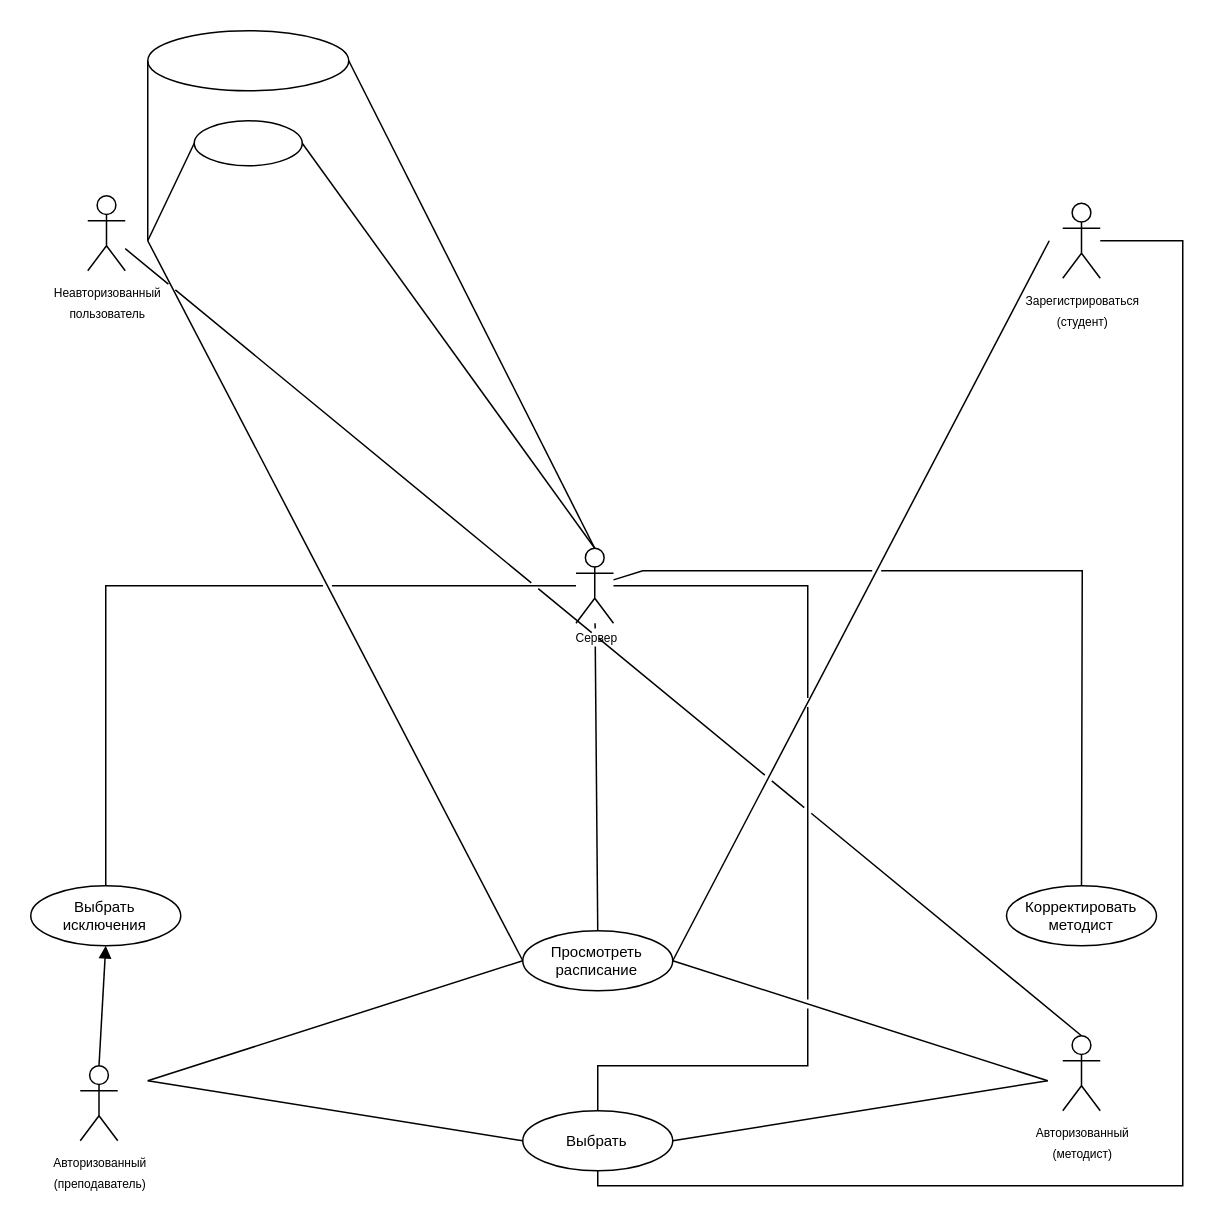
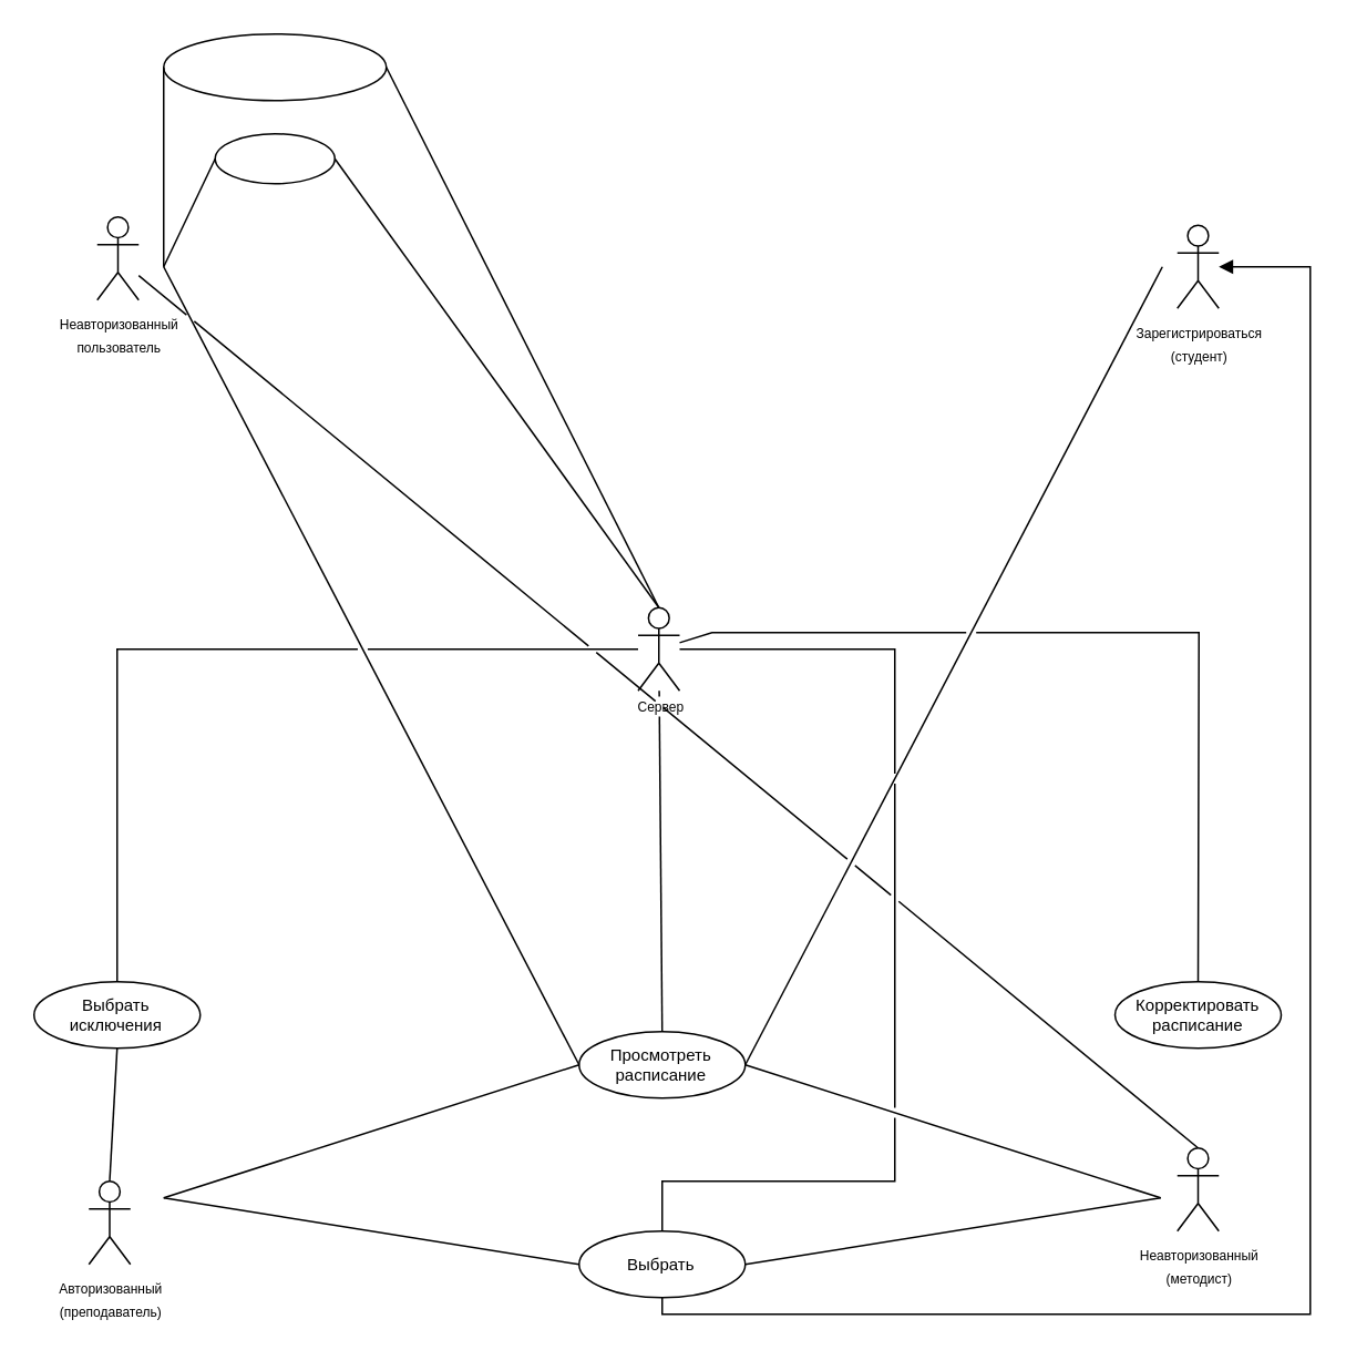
  <mxCell id="0" />
  <mxCell id="1" parent="0" />
  <mxCell id="2" value="&lt;font style=&quot;font-size: 8px;&quot;&gt;Неавторизованный&lt;br&gt;пользователь&lt;/font&gt;" style="shape=umlActor;verticalLabelPosition=bottom;verticalAlign=top;html=1;outlineConnect=0;fillColor=none;" parent="1" vertex="1"><mxGeometry x="58" y="130" width="25" height="50" as="geometry" /></mxCell>
  <mxCell id="3" value="&lt;span style=&quot;font-size: 8px;&quot;&gt;Зарегистрироваться&lt;br&gt;(студент)&lt;/span&gt;" style="shape=umlActor;verticalLabelPosition=bottom;verticalAlign=top;html=1;outlineConnect=0;fillColor=none;" parent="1" vertex="1"><mxGeometry x="708" y="135" width="25" height="50" as="geometry" /></mxCell>
  <mxCell id="4" value="&lt;span style=&quot;font-size: 8px;&quot;&gt;Авторизованный&lt;br&gt;(преподаватель)&lt;/span&gt;" style="shape=umlActor;verticalLabelPosition=bottom;verticalAlign=top;html=1;outlineConnect=0;fillColor=none;" parent="1" vertex="1"><mxGeometry x="53" y="710" width="25" height="50" as="geometry" /></mxCell>
- <mxCell id="5" value="&lt;span style=&quot;font-size: 8px;&quot;&gt;Авторизованный&lt;br&gt;(методист)&lt;/span&gt;" style="shape=umlActor;verticalLabelPosition=bottom;verticalAlign=top;html=1;outlineConnect=0;fillColor=none;" parent="1" vertex="1"><mxGeometry x="708" y="690" width="25" height="50" as="geometry" /></mxCell>
+ <mxCell id="5" value="&lt;span style=&quot;font-size: 8px;&quot;&gt;Неавторизованный&lt;br&gt;(методист)&lt;/span&gt;" style="shape=umlActor;verticalLabelPosition=bottom;verticalAlign=top;html=1;outlineConnect=0;fillColor=none;" parent="1" vertex="1"><mxGeometry x="708" y="690" width="25" height="50" as="geometry" /></mxCell>
  <mxCell id="6" value="" style="group" parent="1" vertex="1" connectable="0"><mxGeometry x="348" y="620" width="100" height="40" as="geometry" /></mxCell>
  <mxCell id="7" value="" style="ellipse;whiteSpace=wrap;html=1;fontSize=8;fillColor=none;" parent="6" vertex="1"><mxGeometry width="100" height="40" as="geometry" /></mxCell>
  <mxCell id="8" value="&lt;font style=&quot;font-size: 10px;&quot;&gt;Просмотреть расписание&lt;/font&gt;" style="text;html=1;strokeColor=none;fillColor=none;align=center;verticalAlign=middle;whiteSpace=wrap;rounded=0;fontSize=8;" parent="6" vertex="1"><mxGeometry x="8.333" width="83.333" height="40" as="geometry" /></mxCell>
  <mxCell id="9" value="" style="endArrow=none;html=1;rounded=0;fontSize=12;fontColor=#000000;entryX=0;entryY=0.5;entryDx=0;entryDy=0;" parent="1" target="7" edge="1"><mxGeometry width="50" height="50" relative="1" as="geometry"><mxPoint x="98" y="160" as="sourcePoint" /><mxPoint x="238" y="190" as="targetPoint" /></mxGeometry></mxCell>
  <mxCell id="10" value="" style="endArrow=none;html=1;rounded=0;fontSize=12;fontColor=#000000;entryX=0;entryY=0.5;entryDx=0;entryDy=0;" parent="1" target="7" edge="1"><mxGeometry width="50" height="50" relative="1" as="geometry"><mxPoint x="98" y="720" as="sourcePoint" /><mxPoint x="318" y="346.72" as="targetPoint" /></mxGeometry></mxCell>
  <mxCell id="11" value="" style="endArrow=none;html=1;rounded=0;fontSize=12;fontColor=#000000;entryX=1;entryY=0.5;entryDx=0;entryDy=0;" parent="1" target="7" edge="1"><mxGeometry width="50" height="50" relative="1" as="geometry"><mxPoint x="699" y="160" as="sourcePoint" /><mxPoint x="445" y="640" as="targetPoint" /></mxGeometry></mxCell>
  <mxCell id="12" value="" style="endArrow=none;html=1;rounded=0;fontSize=12;fontColor=#000000;entryX=1;entryY=0.5;entryDx=0;entryDy=0;" parent="1" target="7" edge="1"><mxGeometry width="50" height="50" relative="1" as="geometry"><mxPoint x="698" y="720" as="sourcePoint" /><mxPoint x="448" y="295" as="targetPoint" /></mxGeometry></mxCell>
  <mxCell id="13" value="" style="shape=umlActor;verticalLabelPosition=bottom;verticalAlign=top;html=1;outlineConnect=0;fillColor=none;" parent="1" vertex="1"><mxGeometry x="383.5" y="365" width="25" height="50" as="geometry" /></mxCell>
  <mxCell id="14" value="" style="endArrow=none;html=1;rounded=0;fontSize=10;fontColor=#000000;entryX=0.5;entryY=0;entryDx=0;entryDy=0;jumpStyle=none;" parent="1" source="13" target="8" edge="1"><mxGeometry width="50" height="50" relative="1" as="geometry"><mxPoint x="392" y="390" as="sourcePoint" /><mxPoint x="328" y="370" as="targetPoint" /></mxGeometry></mxCell>
  <mxCell id="15" value="&lt;font style=&quot;font-size: 8px;&quot;&gt;Сервер&lt;/font&gt;" style="edgeLabel;html=1;align=center;verticalAlign=middle;resizable=0;points=[];fontSize=10;fontColor=#000000;labelBackgroundColor=default;" parent="14" vertex="1" connectable="0"><mxGeometry x="-0.955" relative="1" as="geometry"><mxPoint y="4" as="offset" /></mxGeometry></mxCell>
  <mxCell id="16" value="" style="group" parent="1" vertex="1" connectable="0"><mxGeometry x="129" y="80" width="72" height="30" as="geometry" /></mxCell>
  <mxCell id="17" value="" style="ellipse;whiteSpace=wrap;html=1;fontSize=8;fillColor=none;" parent="16" vertex="1"><mxGeometry width="72" height="30" as="geometry" /></mxCell>
  <mxCell id="18" value="" style="group" parent="1" vertex="1" connectable="0"><mxGeometry x="98" y="20" width="134" height="40" as="geometry" /></mxCell>
  <mxCell id="19" value="" style="ellipse;whiteSpace=wrap;html=1;fontSize=8;fillColor=none;" parent="18" vertex="1"><mxGeometry width="134" height="40" as="geometry" /></mxCell>
  <mxCell id="20" value="" style="endArrow=none;html=1;rounded=0;fontSize=10;fontColor=#000000;entryX=0;entryY=0.5;entryDx=0;entryDy=0;" parent="1" target="17" edge="1"><mxGeometry width="50" height="50" relative="1" as="geometry"><mxPoint x="98" y="160" as="sourcePoint" /><mxPoint x="378" y="180" as="targetPoint" /></mxGeometry></mxCell>
  <mxCell id="21" value="" style="endArrow=none;html=1;rounded=0;fontSize=10;fontColor=#000000;entryX=0;entryY=0.5;entryDx=0;entryDy=0;" parent="1" target="19" edge="1"><mxGeometry width="50" height="50" relative="1" as="geometry"><mxPoint x="98" y="160" as="sourcePoint" /><mxPoint x="139" y="105" as="targetPoint" /></mxGeometry></mxCell>
  <mxCell id="22" value="" style="endArrow=none;html=1;rounded=0;fontSize=10;fontColor=#000000;entryX=1;entryY=0.5;entryDx=0;entryDy=0;exitX=0.5;exitY=0;exitDx=0;exitDy=0;exitPerimeter=0;" parent="1" source="13" target="19" edge="1"><mxGeometry width="50" height="50" relative="1" as="geometry"><mxPoint x="108" y="170" as="sourcePoint" /><mxPoint x="139" y="105" as="targetPoint" /></mxGeometry></mxCell>
  <mxCell id="23" value="" style="endArrow=none;html=1;rounded=0;fontSize=10;fontColor=#000000;entryX=1;entryY=0.5;entryDx=0;entryDy=0;exitX=0.5;exitY=0;exitDx=0;exitDy=0;exitPerimeter=0;" parent="1" source="13" target="17" edge="1"><mxGeometry width="50" height="50" relative="1" as="geometry"><mxPoint x="401.5" y="350" as="sourcePoint" /><mxPoint x="242" y="50" as="targetPoint" /></mxGeometry></mxCell>
  <mxCell id="24" value="" style="group" parent="1" vertex="1" connectable="0"><mxGeometry x="348" y="740" width="100" height="40" as="geometry" /></mxCell>
  <mxCell id="25" value="" style="ellipse;whiteSpace=wrap;html=1;fontSize=8;fillColor=none;" parent="24" vertex="1"><mxGeometry width="100" height="40" as="geometry" /></mxCell>
  <mxCell id="26" value="&lt;font style=&quot;font-size: 10px;&quot;&gt;Выбрать&lt;/font&gt;" style="text;html=1;strokeColor=none;fillColor=none;align=center;verticalAlign=middle;whiteSpace=wrap;rounded=0;fontSize=8;" parent="24" vertex="1"><mxGeometry x="8.333" width="83.333" height="40" as="geometry" /></mxCell>
  <mxCell id="27" value="" style="endArrow=none;html=1;rounded=0;fontSize=8;fontColor=#000000;entryX=0;entryY=0.5;entryDx=0;entryDy=0;" parent="1" target="25" edge="1"><mxGeometry width="50" height="50" relative="1" as="geometry"><mxPoint x="98" y="720" as="sourcePoint" /><mxPoint x="368" y="600" as="targetPoint" /></mxGeometry></mxCell>
  <mxCell id="28" value="" style="endArrow=none;html=1;rounded=0;fontSize=8;fontColor=#000000;entryX=1;entryY=0.5;entryDx=0;entryDy=0;" parent="1" target="25" edge="1"><mxGeometry width="50" height="50" relative="1" as="geometry"><mxPoint x="698" y="720" as="sourcePoint" /><mxPoint x="444" y="760" as="targetPoint" /></mxGeometry></mxCell>
- <mxCell id="29" value="" style="endArrow=none;html=1;rounded=0;fontSize=8;fontColor=#000000;exitX=0.5;exitY=1;exitDx=0;exitDy=0;" parent="1" source="26" target="3" edge="1"><mxGeometry width="50" height="50" relative="1" as="geometry"><mxPoint x="358" y="790" as="sourcePoint" /><mxPoint x="738" y="160" as="targetPoint" /><Array as="points"><mxPoint x="398" y="790" /><mxPoint x="788" y="790" /><mxPoint x="788" y="160" /></Array></mxGeometry></mxCell>
+ <mxCell id="29" value="" style="endArrow=block;html=1;rounded=0;fontSize=8;fontColor=#000000;exitX=0.5;exitY=1;exitDx=0;exitDy=0;" parent="1" source="26" target="3" edge="1"><mxGeometry width="50" height="50" relative="1" as="geometry"><mxPoint x="358" y="790" as="sourcePoint" /><mxPoint x="738" y="160" as="targetPoint" /><Array as="points"><mxPoint x="398" y="790" /><mxPoint x="788" y="790" /><mxPoint x="788" y="160" /></Array></mxGeometry></mxCell>
  <mxCell id="30" value="" style="endArrow=none;html=1;rounded=0;labelBorderColor=#FFFFFF;fontSize=8;fontColor=#000000;jumpStyle=gap;exitX=0.5;exitY=0;exitDx=0;exitDy=0;" parent="1" source="26" target="13" edge="1"><mxGeometry width="50" height="50" relative="1" as="geometry"><mxPoint x="418" y="710" as="sourcePoint" /><mxPoint x="378" y="390" as="targetPoint" /><Array as="points"><mxPoint x="398" y="710" /><mxPoint x="538" y="710" /><mxPoint x="538" y="390" /></Array></mxGeometry></mxCell>
  <mxCell id="31" value="" style="group" parent="1" vertex="1" connectable="0"><mxGeometry x="20" y="590" width="100" height="40" as="geometry" /></mxCell>
  <mxCell id="32" value="" style="ellipse;whiteSpace=wrap;html=1;fontSize=8;fillColor=none;" parent="31" vertex="1"><mxGeometry width="100" height="40" as="geometry" /></mxCell>
  <mxCell id="33" value="&lt;span style=&quot;font-size: 10px;&quot;&gt;Выбрать исключения&lt;/span&gt;" style="text;html=1;strokeColor=none;fillColor=none;align=center;verticalAlign=middle;whiteSpace=wrap;rounded=0;fontSize=8;" parent="31" vertex="1"><mxGeometry x="8.333" width="83.333" height="40" as="geometry" /></mxCell>
  <mxCell id="34" value="" style="endArrow=none;html=1;rounded=0;labelBorderColor=#FFFFFF;fontSize=8;fontColor=#000000;jumpStyle=gap;exitX=0.5;exitY=0;exitDx=0;exitDy=0;" parent="1" source="33" target="13" edge="1"><mxGeometry width="50" height="50" relative="1" as="geometry"><mxPoint x="68" y="570" as="sourcePoint" /><mxPoint x="68" y="340" as="targetPoint" /><Array as="points"><mxPoint x="70" y="390" /></Array></mxGeometry></mxCell>
  <mxCell id="35" value="" style="group" parent="1" vertex="1" connectable="0"><mxGeometry x="670.5" y="590" width="100" height="40" as="geometry" /></mxCell>
  <mxCell id="36" value="" style="ellipse;whiteSpace=wrap;html=1;fontSize=8;fillColor=none;" parent="35" vertex="1"><mxGeometry width="100" height="40" as="geometry" /></mxCell>
- <mxCell id="37" value="&lt;font style=&quot;font-size: 10px;&quot;&gt;Корректировать методист&lt;/font&gt;" style="text;html=1;strokeColor=none;fillColor=none;align=center;verticalAlign=middle;whiteSpace=wrap;rounded=0;fontSize=8;" parent="35" vertex="1"><mxGeometry x="8.333" width="83.333" height="40" as="geometry" /></mxCell>
+ <mxCell id="37" value="&lt;font style=&quot;font-size: 10px;&quot;&gt;Корректировать расписание&lt;/font&gt;" style="text;html=1;strokeColor=none;fillColor=none;align=center;verticalAlign=middle;whiteSpace=wrap;rounded=0;fontSize=8;" parent="35" vertex="1"><mxGeometry x="8.333" width="83.333" height="40" as="geometry" /></mxCell>
  <mxCell id="38" value="" style="endArrow=none;html=1;rounded=0;labelBorderColor=#FFFFFF;fontSize=8;fontColor=#000000;jumpStyle=gap;exitX=0.5;exitY=0;exitDx=0;exitDy=0;exitPerimeter=0;" parent="1" source="5" target="2" edge="1"><mxGeometry width="50" height="50" relative="1" as="geometry"><mxPoint x="688" y="680" as="sourcePoint" /><mxPoint x="738" y="630" as="targetPoint" /></mxGeometry></mxCell>
  <mxCell id="39" value="" style="endArrow=none;html=1;rounded=0;labelBorderColor=#FFFFFF;fontSize=8;fontColor=#000000;jumpStyle=gap;entryX=0.5;entryY=0;entryDx=0;entryDy=0;" parent="1" source="13" target="37" edge="1"><mxGeometry width="50" height="50" relative="1" as="geometry"><mxPoint x="408" y="390" as="sourcePoint" /><mxPoint x="730.5" y="640" as="targetPoint" /><Array as="points"><mxPoint x="428" y="380" /><mxPoint x="721" y="380" /></Array></mxGeometry></mxCell>
- <mxCell id="40" value="" style="endArrow=block;html=1;rounded=0;labelBorderColor=#FFFFFF;fontSize=8;fontColor=#000000;jumpStyle=gap;entryX=0.5;entryY=1;entryDx=0;entryDy=0;exitX=0.5;exitY=0;exitDx=0;exitDy=0;exitPerimeter=0;" parent="1" source="4" target="33" edge="1"><mxGeometry width="50" height="50" relative="1" as="geometry"><mxPoint x="18" y="660" as="sourcePoint" /><mxPoint x="68" y="610" as="targetPoint" /></mxGeometry></mxCell>
+ <mxCell id="40" value="" style="endArrow=none;html=1;rounded=0;labelBorderColor=#FFFFFF;fontSize=8;fontColor=#000000;jumpStyle=gap;entryX=0.5;entryY=1;entryDx=0;entryDy=0;exitX=0.5;exitY=0;exitDx=0;exitDy=0;exitPerimeter=0;" parent="1" source="4" target="33" edge="1"><mxGeometry width="50" height="50" relative="1" as="geometry"><mxPoint x="18" y="660" as="sourcePoint" /><mxPoint x="68" y="610" as="targetPoint" /></mxGeometry></mxCell>
